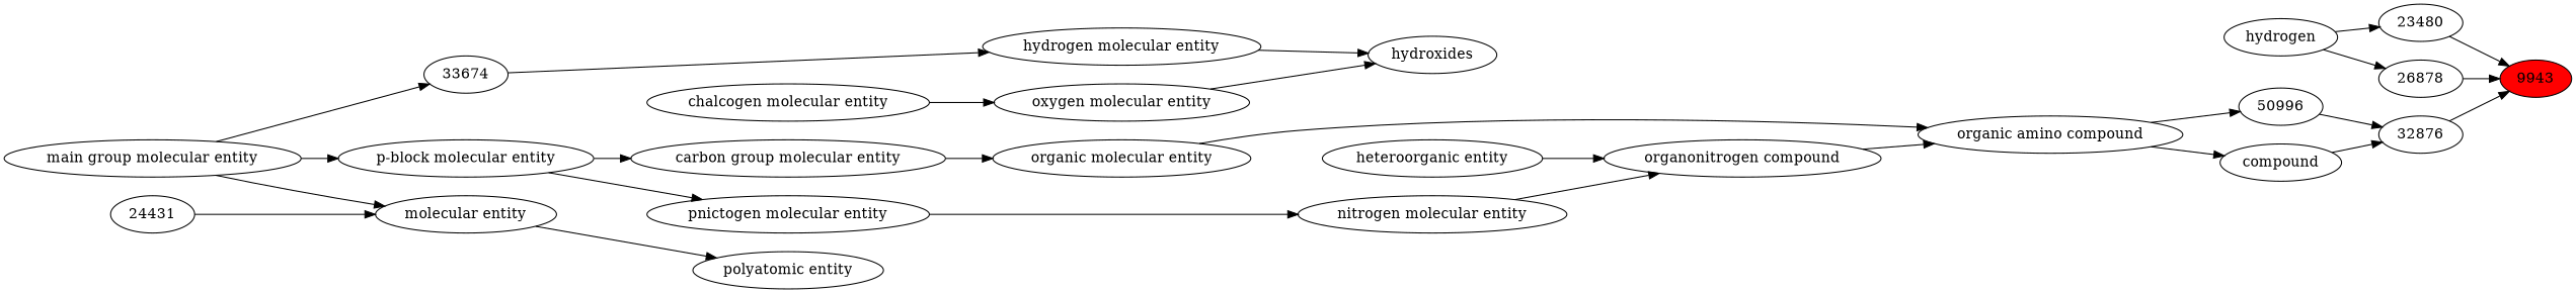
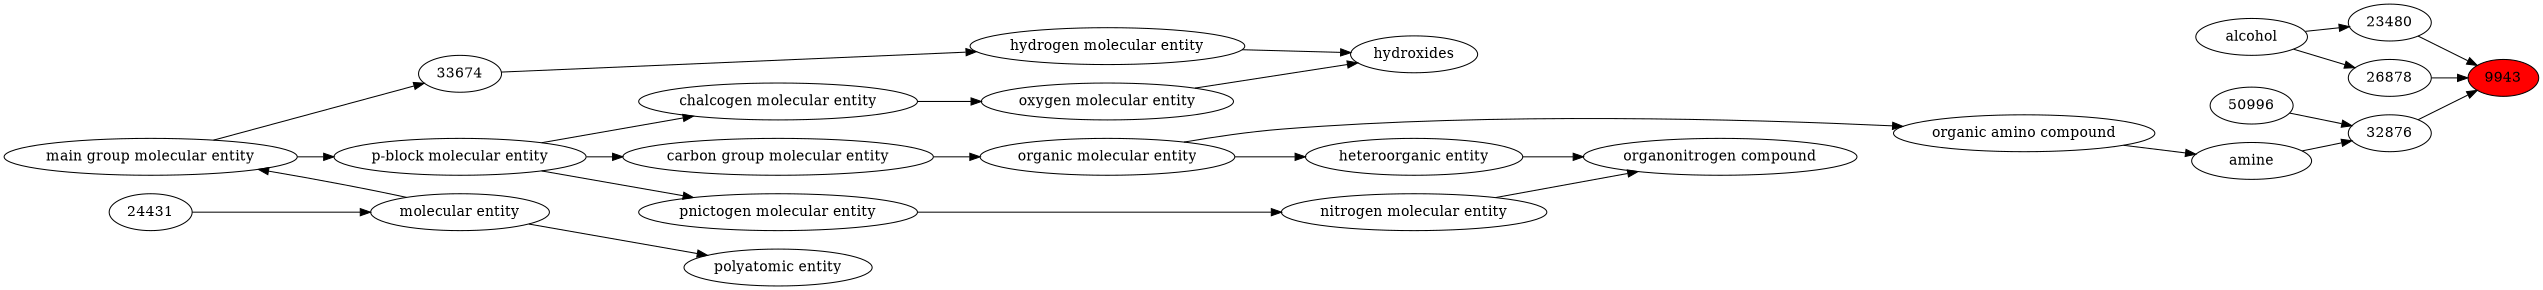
  digraph {
    rankdir=LR
    n1 [fillcolor=red label=9943 style=filled]
    n2 [label=23480]
    n3 [label=32876]
    n4 [label=26878]
-   n5 [label=hydrogen]
+   n5 [label=alcohol]
    n6 [label=50996]
-   n7 [label=compound]
+   n7 [label=amine]
    n8 [label="organic amino compound"]
    n9 [label=hydroxides]
    n10 [label="organic molecular entity"]
    n11 [label="heteroorganic entity"]
    n12 [label="organonitrogen compound"]
    n13 [label="oxygen molecular entity"]
    n14 [label="hydrogen molecular entity"]
    n15 [label="carbon group molecular entity"]
    n16 [label="nitrogen molecular entity"]
    n17 [label="chalcogen molecular entity"]
    n18 [label=33674]
    n19 [label="polyatomic entity"]
    n20 [label="p-block molecular entity"]
    n21 [label="pnictogen molecular entity"]
    n22 [label="main group molecular entity"]
    n23 [label="molecular entity"]
    n24 [label=24431]
    n2 -> n1
    n3 -> n1
    n4 -> n1
    n5 -> n2
    n5 -> n4
    n6 -> n3
    n7 -> n3
-   n8 -> n6
    n8 -> n7
    n10 -> n8
+   n10 -> n11
    n11 -> n12
-   n12 -> n8
    n13 -> n9
    n14 -> n9
    n15 -> n10
    n16 -> n12
    n17 -> n13
    n18 -> n14
    n20 -> n15
+   n20 -> n17
    n20 -> n21
    n21 -> n16
    n22 -> n18
    n22 -> n20
    n23 -> n19
-   n22 -> n23
+   n23 -> n22
    n24 -> n23
  }
